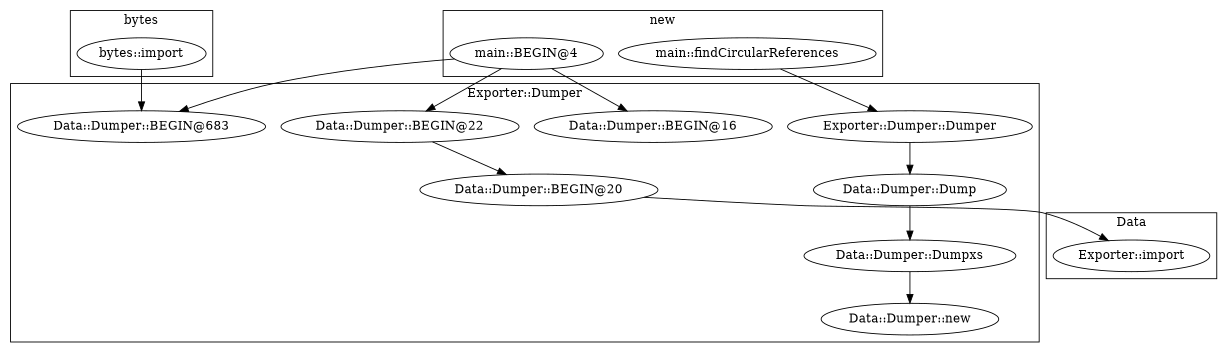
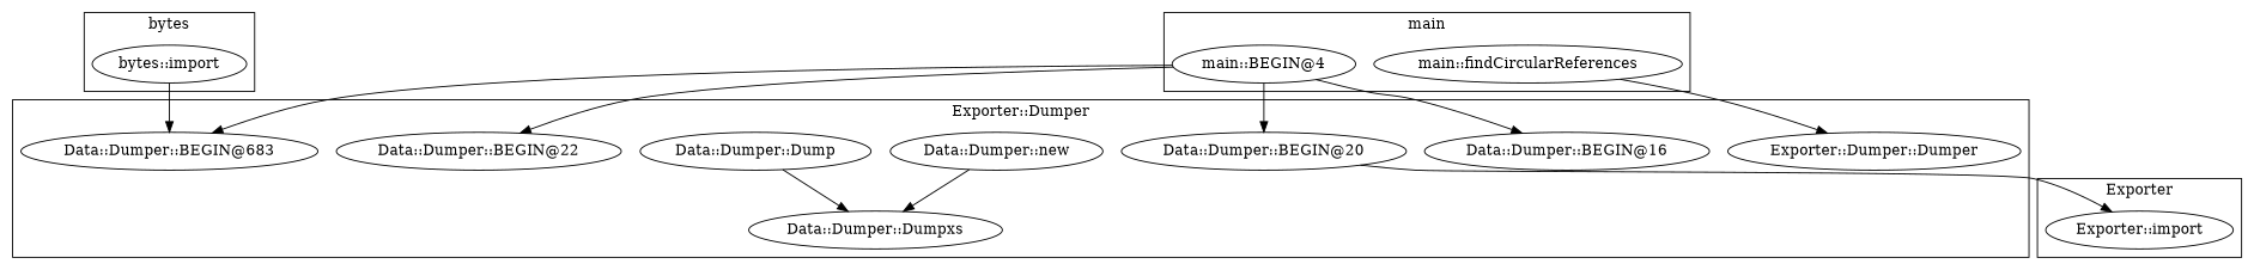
  digraph {
    "Data::Dumper::BEGIN@22"
    "Data::Dumper::BEGIN@16"
    "Data::Dumper::new"
    "Data::Dumper::Dump"
    "Data::Dumper::BEGIN@683"
    n6 [label="Exporter::Dumper::Dumper"]
    "Data::Dumper::Dumpxs"
    "Data::Dumper::BEGIN@20"
    "bytes::import"
    "Exporter::import"
    "main::BEGIN@4"
    "main::findCircularReferences"
    subgraph cluster_1 {
      label="Exporter::Dumper"
      "Data::Dumper::BEGIN@22"
      "Data::Dumper::BEGIN@16"
      "Data::Dumper::new"
      "Data::Dumper::Dump"
      "Data::Dumper::BEGIN@683"
      n6
      "Data::Dumper::Dumpxs"
      "Data::Dumper::BEGIN@20"
    }
    subgraph cluster_2 {
      label=bytes
      "bytes::import"
    }
    subgraph cluster_3 {
-     label=Data
+     label=Exporter
      "Exporter::import"
    }
    subgraph cluster_4 {
-     label=new
+     label=main
      "main::BEGIN@4"
      "main::findCircularReferences"
    }
    "Data::Dumper::Dump" -> "Data::Dumper::Dumpxs"
-   n6 -> "Data::Dumper::Dump"
-   "Data::Dumper::Dumpxs" -> "Data::Dumper::new"
+   "Data::Dumper::new" -> "Data::Dumper::Dumpxs"
    "Data::Dumper::BEGIN@20" -> "Exporter::import"
    "bytes::import" -> "Data::Dumper::BEGIN@683"
    "main::BEGIN@4" -> "Data::Dumper::BEGIN@22"
    "main::BEGIN@4" -> "Data::Dumper::BEGIN@16"
    "main::BEGIN@4" -> "Data::Dumper::BEGIN@683"
-   "Data::Dumper::BEGIN@22" -> "Data::Dumper::BEGIN@20"
+   "main::BEGIN@4" -> "Data::Dumper::BEGIN@20"
    "main::findCircularReferences" -> n6
  }
